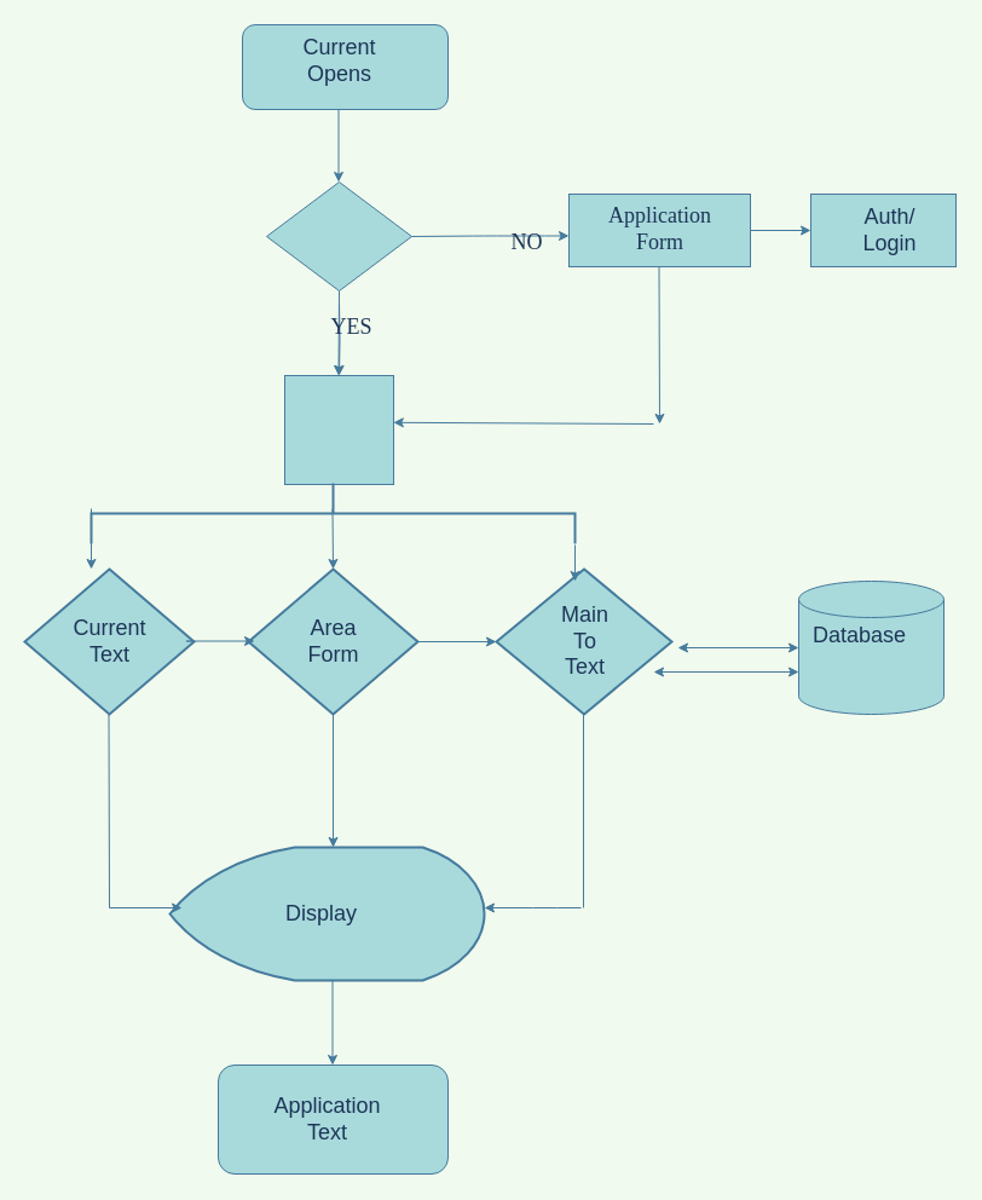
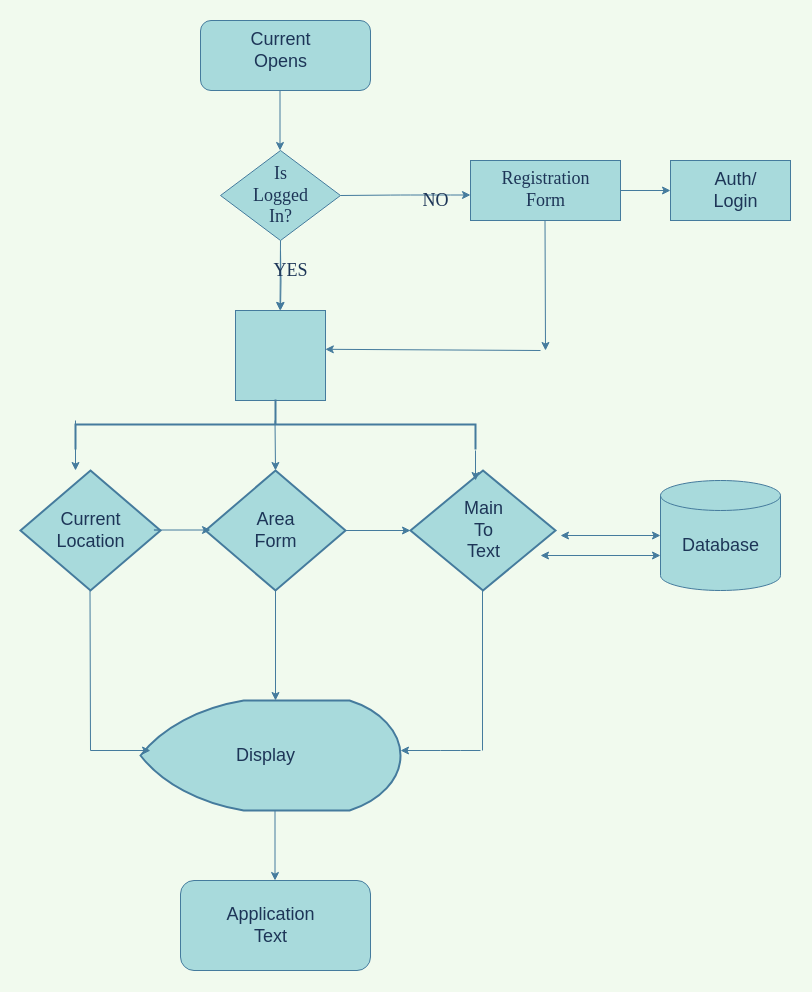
  <mxCell id="0" />
  <mxCell id="1" parent="0" />
  <mxCell id="2" value="" style="rounded=1;whiteSpace=wrap;html=1;fillColor=#A8DADC;strokeColor=#457B9D;fontColor=#1D3557;" parent="1" vertex="1"><mxGeometry x="200" y="20" width="170" height="70" as="geometry" /></mxCell>
  <mxCell id="3" value="" style="edgeStyle=orthogonalEdgeStyle;rounded=0;orthogonalLoop=1;jettySize=auto;html=1;strokeColor=#457B9D;fontColor=#1D3557;labelBackgroundColor=#F1FAEE;" parent="1" target="5" edge="1"><mxGeometry relative="1" as="geometry"><mxPoint x="280" y="250" as="sourcePoint" /></mxGeometry></mxCell>
  <mxCell id="4" value="" style="rhombus;whiteSpace=wrap;html=1;fillColor=#A8DADC;strokeColor=#457B9D;fontColor=#1D3557;" parent="1" vertex="1"><mxGeometry x="220" y="150" width="120" height="90" as="geometry" /></mxCell>
  <mxCell id="5" value="" style="whiteSpace=wrap;html=1;aspect=fixed;fillColor=#A8DADC;strokeColor=#457B9D;fontColor=#1D3557;" parent="1" vertex="1"><mxGeometry x="235" y="310" width="90" height="90" as="geometry" /></mxCell>
  <mxCell id="6" value="" style="rounded=0;whiteSpace=wrap;html=1;fillColor=#A8DADC;strokeColor=#457B9D;fontColor=#1D3557;" parent="1" vertex="1"><mxGeometry x="470" y="160" width="150" height="60" as="geometry" /></mxCell>
  <mxCell id="7" value="" style="endArrow=classic;html=1;strokeColor=#457B9D;fontColor=#1D3557;labelBackgroundColor=#F1FAEE;" parent="1" edge="1"><mxGeometry width="50" height="50" relative="1" as="geometry"><mxPoint x="279.5" y="90" as="sourcePoint" /><mxPoint x="279.5" y="150" as="targetPoint" /></mxGeometry></mxCell>
  <mxCell id="8" value="" style="endArrow=classic;html=1;exitX=0.5;exitY=1;exitDx=0;exitDy=0;strokeColor=#457B9D;fontColor=#1D3557;labelBackgroundColor=#F1FAEE;" parent="1" source="4" edge="1"><mxGeometry width="50" height="50" relative="1" as="geometry"><mxPoint x="280" y="250" as="sourcePoint" /><mxPoint x="279.5" y="310" as="targetPoint" /></mxGeometry></mxCell>
  <mxCell id="9" value="" style="endArrow=classic;html=1;exitX=1;exitY=0.5;exitDx=0;exitDy=0;strokeColor=#457B9D;fontColor=#1D3557;labelBackgroundColor=#F1FAEE;" parent="1" source="4" edge="1"><mxGeometry width="50" height="50" relative="1" as="geometry"><mxPoint x="360" y="194.5" as="sourcePoint" /><mxPoint x="470" y="194.5" as="targetPoint" /><Array as="points"><mxPoint x="400" y="194.5" /><mxPoint x="440" y="194.5" /></Array></mxGeometry></mxCell>
  <mxCell id="10" value="" style="endArrow=classic;html=1;strokeColor=#457B9D;fontColor=#1D3557;labelBackgroundColor=#F1FAEE;" parent="1" edge="1"><mxGeometry width="50" height="50" relative="1" as="geometry"><mxPoint x="544.5" y="220" as="sourcePoint" /><mxPoint x="545" y="350" as="targetPoint" /></mxGeometry></mxCell>
  <mxCell id="11" value="" style="endArrow=classic;html=1;entryX=0.998;entryY=0.431;entryDx=0;entryDy=0;entryPerimeter=0;strokeColor=#457B9D;fontColor=#1D3557;labelBackgroundColor=#F1FAEE;" parent="1" target="5" edge="1"><mxGeometry width="50" height="50" relative="1" as="geometry"><mxPoint x="540" y="350" as="sourcePoint" /><mxPoint x="380" y="350" as="targetPoint" /></mxGeometry></mxCell>
+ <mxCell id="12" value="&lt;font style=&quot;font-size: 18px&quot;&gt;&lt;font style=&quot;font-size: 18px&quot;&gt;Is&lt;br&gt;Logged&lt;br&gt;In&lt;/font&gt;?&lt;/font&gt;" style="text;html=1;resizable=0;autosize=1;align=center;verticalAlign=middle;points=[];fillColor=none;strokeColor=none;rounded=0;fontFamily=Times New Roman;fontColor=#1D3557;" parent="1" vertex="1"><mxGeometry x="245" y="170" width="70" height="50" as="geometry" /></mxCell>
  <mxCell id="13" value="YES" style="text;html=1;resizable=0;autosize=1;align=center;verticalAlign=middle;points=[];fillColor=none;strokeColor=none;rounded=0;fontFamily=Times New Roman;fontColor=#1D3557;fontSize=18;" parent="1" vertex="1"><mxGeometry x="265" y="255" width="50" height="30" as="geometry" /></mxCell>
  <mxCell id="14" value="NO" style="text;html=1;resizable=0;autosize=1;align=center;verticalAlign=middle;points=[];fillColor=none;strokeColor=none;rounded=0;fontFamily=Times New Roman;fontColor=#1D3557;fontSize=18;" parent="1" vertex="1"><mxGeometry x="415" y="185" width="40" height="30" as="geometry" /></mxCell>
- <mxCell id="15" value="&lt;font style=&quot;font-size: 18px&quot;&gt;Application &lt;br&gt;Form&lt;/font&gt;" style="text;html=1;resizable=0;autosize=1;align=center;verticalAlign=middle;points=[];fillColor=none;strokeColor=none;rounded=0;fontFamily=Times New Roman;fontColor=#1D3557;" parent="1" vertex="1"><mxGeometry x="495" y="169" width="100" height="40" as="geometry" /></mxCell>
+ <mxCell id="15" value="&lt;font style=&quot;font-size: 18px&quot;&gt;Registration &lt;br&gt;Form&lt;/font&gt;" style="text;html=1;resizable=0;autosize=1;align=center;verticalAlign=middle;points=[];fillColor=none;strokeColor=none;rounded=0;fontFamily=Times New Roman;fontColor=#1D3557;" parent="1" vertex="1"><mxGeometry x="495" y="169" width="100" height="40" as="geometry" /></mxCell>
  <mxCell id="16" value="" style="strokeWidth=2;html=1;shape=mxgraph.flowchart.decision;whiteSpace=wrap;fontFamily=Times New Roman;fillColor=#A8DADC;strokeColor=#457B9D;fontColor=#1D3557;" parent="1" vertex="1"><mxGeometry x="20" y="470" width="140" height="120" as="geometry" /></mxCell>
  <mxCell id="17" value="" style="strokeWidth=2;html=1;shape=mxgraph.flowchart.decision;whiteSpace=wrap;fontFamily=Times New Roman;fillColor=#A8DADC;strokeColor=#457B9D;fontColor=#1D3557;" parent="1" vertex="1"><mxGeometry x="205" y="470" width="140" height="120" as="geometry" /></mxCell>
  <mxCell id="18" value="" style="strokeWidth=2;html=1;shape=mxgraph.flowchart.decision;whiteSpace=wrap;fontFamily=Times New Roman;fillColor=#A8DADC;strokeColor=#457B9D;fontColor=#1D3557;" parent="1" vertex="1"><mxGeometry x="410" y="470" width="145" height="120" as="geometry" /></mxCell>
  <mxCell id="19" value="" style="strokeWidth=2;html=1;shape=mxgraph.flowchart.display;whiteSpace=wrap;fontFamily=Times New Roman;fillColor=#A8DADC;strokeColor=#457B9D;fontColor=#1D3557;" parent="1" vertex="1"><mxGeometry x="140" y="700" width="260" height="110" as="geometry" /></mxCell>
  <mxCell id="20" value="" style="rounded=0;whiteSpace=wrap;html=1;strokeColor=#457B9D;fontFamily=Times New Roman;fillColor=#A8DADC;fontColor=#1D3557;" vertex="1" parent="1"><mxGeometry x="670" y="160" width="120" height="60" as="geometry" /></mxCell>
  <mxCell id="21" value="" style="strokeWidth=2;html=1;shape=mxgraph.flowchart.annotation_2;align=left;labelPosition=right;pointerEvents=1;fontFamily=Times New Roman;direction=south;fillColor=#A8DADC;strokeColor=#457B9D;fontColor=#1D3557;" vertex="1" parent="1"><mxGeometry x="75" y="399" width="400" height="50" as="geometry" /></mxCell>
  <mxCell id="22" value="" style="endArrow=classic;html=1;fontFamily=Times New Roman;strokeColor=#457B9D;fontColor=#1D3557;labelBackgroundColor=#F1FAEE;" edge="1" parent="1"><mxGeometry width="50" height="50" relative="1" as="geometry"><mxPoint x="274.5" y="420" as="sourcePoint" /><mxPoint x="275" y="470" as="targetPoint" /></mxGeometry></mxCell>
  <mxCell id="23" value="" style="endArrow=classic;html=1;fontFamily=Times New Roman;strokeColor=#457B9D;fontColor=#1D3557;labelBackgroundColor=#F1FAEE;" edge="1" parent="1"><mxGeometry width="50" height="50" relative="1" as="geometry"><mxPoint x="75" y="420" as="sourcePoint" /><mxPoint x="75" y="470" as="targetPoint" /></mxGeometry></mxCell>
  <mxCell id="24" value="" style="endArrow=classic;html=1;fontFamily=Times New Roman;strokeColor=#457B9D;fontColor=#1D3557;labelBackgroundColor=#F1FAEE;" edge="1" parent="1"><mxGeometry width="50" height="50" relative="1" as="geometry"><mxPoint x="475" y="450" as="sourcePoint" /><mxPoint x="475" y="480" as="targetPoint" /></mxGeometry></mxCell>
  <mxCell id="25" value="" style="endArrow=classic;html=1;fontFamily=Times New Roman;exitX=0.5;exitY=1;exitDx=0;exitDy=0;exitPerimeter=0;strokeColor=#457B9D;fontColor=#1D3557;labelBackgroundColor=#F1FAEE;" edge="1" parent="1" source="17"><mxGeometry width="50" height="50" relative="1" as="geometry"><mxPoint x="274.5" y="600" as="sourcePoint" /><mxPoint x="275" y="700" as="targetPoint" /></mxGeometry></mxCell>
  <mxCell id="26" value="" style="endArrow=none;html=1;fontFamily=Times New Roman;strokeColor=#457B9D;fontColor=#1D3557;labelBackgroundColor=#F1FAEE;" edge="1" parent="1"><mxGeometry width="50" height="50" relative="1" as="geometry"><mxPoint x="482" y="590" as="sourcePoint" /><mxPoint x="482" y="750" as="targetPoint" /></mxGeometry></mxCell>
  <mxCell id="27" value="" style="endArrow=none;html=1;fontFamily=Times New Roman;strokeColor=#457B9D;fontColor=#1D3557;labelBackgroundColor=#F1FAEE;" edge="1" parent="1"><mxGeometry width="50" height="50" relative="1" as="geometry"><mxPoint x="90" y="750" as="sourcePoint" /><mxPoint x="89.5" y="590" as="targetPoint" /></mxGeometry></mxCell>
  <mxCell id="28" value="" style="endArrow=classic;html=1;fontFamily=Times New Roman;strokeColor=#457B9D;fontColor=#1D3557;labelBackgroundColor=#F1FAEE;" edge="1" parent="1"><mxGeometry width="50" height="50" relative="1" as="geometry"><mxPoint x="90" y="750" as="sourcePoint" /><mxPoint x="150" y="750" as="targetPoint" /></mxGeometry></mxCell>
  <mxCell id="29" value="" style="endArrow=classic;html=1;fontFamily=Times New Roman;strokeColor=#457B9D;fontColor=#1D3557;labelBackgroundColor=#F1FAEE;" edge="1" parent="1"><mxGeometry width="50" height="50" relative="1" as="geometry"><mxPoint x="480" y="750" as="sourcePoint" /><mxPoint x="400" y="750" as="targetPoint" /><Array as="points"><mxPoint x="450" y="750" /></Array></mxGeometry></mxCell>
  <mxCell id="30" value="" style="shape=cylinder3;whiteSpace=wrap;html=1;boundedLbl=1;backgroundOutline=1;size=15;strokeColor=#457B9D;fontFamily=Times New Roman;fillColor=#A8DADC;fontColor=#1D3557;" vertex="1" parent="1"><mxGeometry x="660" y="480" width="120" height="110" as="geometry" /></mxCell>
  <mxCell id="31" value="" style="endArrow=classic;html=1;fontFamily=Times New Roman;strokeColor=#457B9D;fontColor=#1D3557;labelBackgroundColor=#F1FAEE;" edge="1" parent="1"><mxGeometry width="50" height="50" relative="1" as="geometry"><mxPoint x="274.5" y="810" as="sourcePoint" /><mxPoint x="274.5" y="880" as="targetPoint" /></mxGeometry></mxCell>
  <mxCell id="32" value="" style="endArrow=classic;startArrow=classic;html=1;fontFamily=Times New Roman;entryX=0;entryY=0.5;entryDx=0;entryDy=0;entryPerimeter=0;strokeColor=#457B9D;fontColor=#1D3557;labelBackgroundColor=#F1FAEE;" edge="1" parent="1" target="30"><mxGeometry width="50" height="50" relative="1" as="geometry"><mxPoint x="560" y="535" as="sourcePoint" /><mxPoint x="630" y="530" as="targetPoint" /></mxGeometry></mxCell>
  <mxCell id="33" value="" style="rounded=1;whiteSpace=wrap;html=1;sketch=0;strokeColor=#457B9D;fillColor=#A8DADC;fontColor=#1D3557;" vertex="1" parent="1"><mxGeometry x="180" y="880" width="190" height="90" as="geometry" /></mxCell>
  <mxCell id="34" value="" style="endArrow=classic;startArrow=classic;html=1;strokeColor=#457B9D;fillColor=#A8DADC;fontColor=#1D3557;exitX=0;exitY=0;exitDx=0;exitDy=75;exitPerimeter=0;labelBackgroundColor=#F1FAEE;" edge="1" parent="1" source="30"><mxGeometry width="50" height="50" relative="1" as="geometry"><mxPoint x="640" y="550" as="sourcePoint" /><mxPoint x="540" y="555" as="targetPoint" /></mxGeometry></mxCell>
  <mxCell id="35" value="" style="endArrow=classic;html=1;strokeColor=#457B9D;fillColor=#A8DADC;fontColor=#1D3557;labelBackgroundColor=#F1FAEE;" edge="1" parent="1"><mxGeometry width="50" height="50" relative="1" as="geometry"><mxPoint x="620" y="190" as="sourcePoint" /><mxPoint x="670" y="190" as="targetPoint" /></mxGeometry></mxCell>
  <mxCell id="36" value="Current&lt;br style=&quot;font-size: 18px;&quot;&gt;Opens" style="text;html=1;resizable=0;autosize=1;align=center;verticalAlign=middle;points=[];fillColor=none;strokeColor=none;rounded=0;sketch=0;fontColor=#1D3557;fontSize=18;" vertex="1" parent="1"><mxGeometry x="230" y="25" width="100" height="50" as="geometry" /></mxCell>
  <mxCell id="37" value="Auth/&lt;br&gt;Login" style="text;html=1;resizable=0;autosize=1;align=center;verticalAlign=middle;points=[];fillColor=none;strokeColor=none;rounded=0;sketch=0;fontSize=18;fontColor=#1D3557;" vertex="1" parent="1"><mxGeometry x="705" y="165" width="60" height="50" as="geometry" /></mxCell>
  <mxCell id="38" value="" style="endArrow=classic;html=1;strokeColor=#457B9D;fillColor=#A8DADC;fontSize=18;fontColor=#1D3557;labelBackgroundColor=#F1FAEE;" edge="1" parent="1"><mxGeometry width="50" height="50" relative="1" as="geometry"><mxPoint x="160" y="529.5" as="sourcePoint" /><mxPoint x="210" y="529.5" as="targetPoint" /><Array as="points"><mxPoint x="150" y="529.5" /></Array></mxGeometry></mxCell>
  <mxCell id="39" value="" style="endArrow=classic;html=1;strokeColor=#457B9D;fillColor=#A8DADC;fontSize=18;fontColor=#1D3557;labelBackgroundColor=#F1FAEE;" edge="1" parent="1" source="17" target="18"><mxGeometry width="50" height="50" relative="1" as="geometry"><mxPoint x="360" y="550" as="sourcePoint" /><mxPoint x="400" y="550" as="targetPoint" /></mxGeometry></mxCell>
- <mxCell id="40" value="Current&lt;br&gt;Text" style="text;html=1;resizable=0;autosize=1;align=center;verticalAlign=middle;points=[];fillColor=none;strokeColor=none;rounded=0;sketch=0;fontSize=18;fontColor=#1D3557;" vertex="1" parent="1"><mxGeometry x="50" y="505" width="80" height="50" as="geometry" /></mxCell>
+ <mxCell id="40" value="Current&lt;br&gt;Location" style="text;html=1;resizable=0;autosize=1;align=center;verticalAlign=middle;points=[];fillColor=none;strokeColor=none;rounded=0;sketch=0;fontSize=18;fontColor=#1D3557;" vertex="1" parent="1"><mxGeometry x="50" y="505" width="80" height="50" as="geometry" /></mxCell>
  <mxCell id="41" value="Area&lt;br&gt;Form" style="text;html=1;resizable=0;autosize=1;align=center;verticalAlign=middle;points=[];fillColor=none;strokeColor=none;rounded=0;sketch=0;fontSize=18;fontColor=#1D3557;" vertex="1" parent="1"><mxGeometry x="235" y="505" width="80" height="50" as="geometry" /></mxCell>
  <mxCell id="42" value="Main&lt;br&gt;To&lt;br&gt;Text" style="text;html=1;resizable=0;autosize=1;align=center;verticalAlign=middle;points=[];fillColor=none;strokeColor=none;rounded=0;sketch=0;fontSize=18;fontColor=#1D3557;" vertex="1" parent="1"><mxGeometry x="442.5" y="495" width="80" height="70" as="geometry" /></mxCell>
- <mxCell id="43" value="Database" style="text;html=1;resizable=0;autosize=1;align=center;verticalAlign=middle;points=[];fillColor=none;strokeColor=none;rounded=0;sketch=0;fontSize=18;fontColor=#1D3557;" vertex="1" parent="1"><mxGeometry x="665" y="510" width="90" height="30" as="geometry" /></mxCell>
+ <mxCell id="43" value="Database" style="text;html=1;resizable=0;autosize=1;align=center;verticalAlign=middle;points=[];fillColor=none;strokeColor=none;rounded=0;sketch=0;fontSize=18;fontColor=#1D3557;" vertex="1" parent="1"><mxGeometry x="675" y="530" width="90" height="30" as="geometry" /></mxCell>
  <mxCell id="44" value="Display" style="text;html=1;resizable=0;autosize=1;align=center;verticalAlign=middle;points=[];fillColor=none;strokeColor=none;rounded=0;sketch=0;fontSize=18;fontColor=#1D3557;" vertex="1" parent="1"><mxGeometry x="230" y="740" width="70" height="30" as="geometry" /></mxCell>
  <mxCell id="45" value="Application&lt;br&gt;Text" style="text;html=1;resizable=0;autosize=1;align=center;verticalAlign=middle;points=[];fillColor=none;strokeColor=none;rounded=0;sketch=0;fontSize=18;fontColor=#1D3557;" vertex="1" parent="1"><mxGeometry x="220" y="900" width="100" height="50" as="geometry" /></mxCell>
